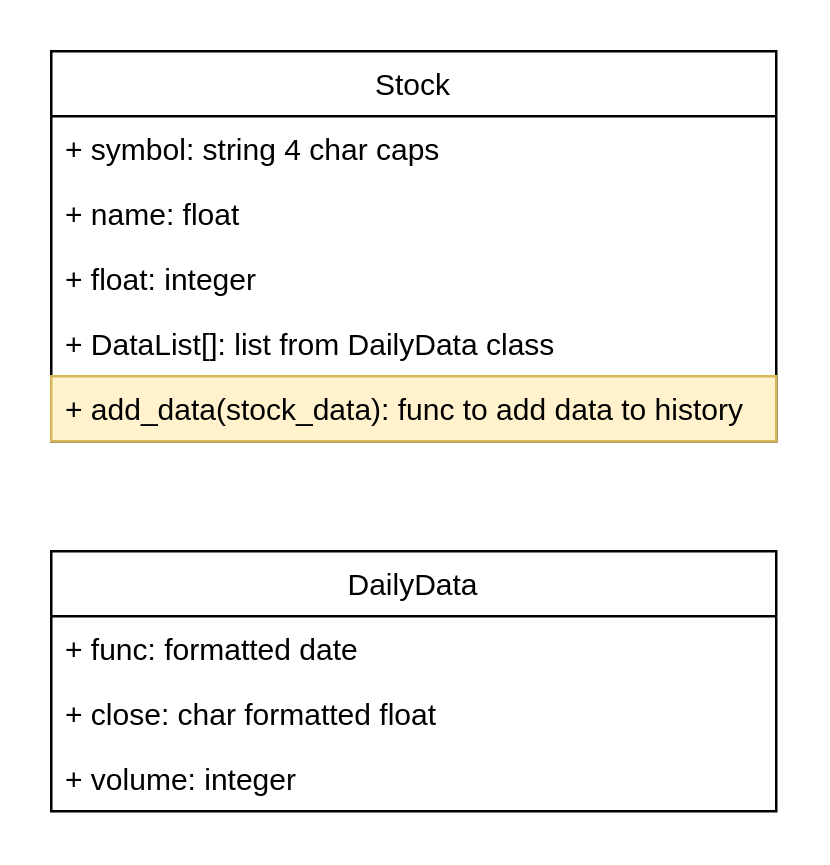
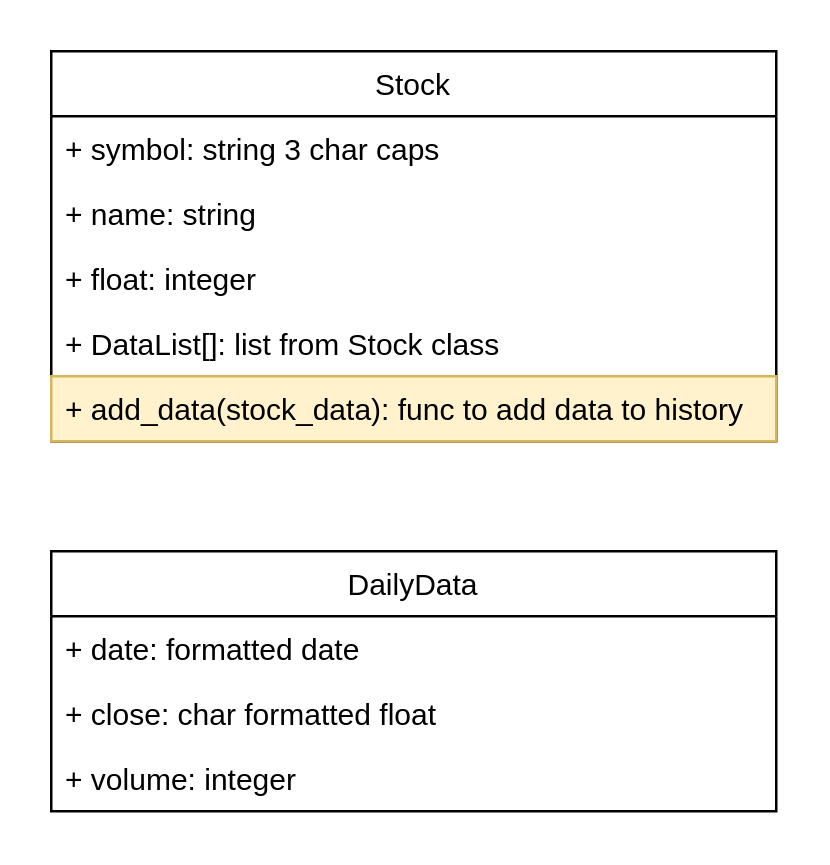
  <mxCell id="0" />
  <mxCell id="1" parent="0" />
  <mxCell id="2" value="Stock" style="swimlane;fontStyle=0;childLayout=stackLayout;horizontal=1;startSize=26;fillColor=none;horizontalStack=0;resizeParent=1;resizeParentMax=0;resizeLast=0;collapsible=1;marginBottom=0;" vertex="1" parent="1"><mxGeometry x="20" y="20" width="290" height="156" as="geometry" /></mxCell>
- <mxCell id="3" value="+ symbol: string 4 char caps" style="text;strokeColor=none;fillColor=none;align=left;verticalAlign=top;spacingLeft=4;spacingRight=4;overflow=hidden;rotatable=0;points=[[0,0.5],[1,0.5]];portConstraint=eastwest;" vertex="1" parent="2"><mxGeometry y="26" width="290" height="26" as="geometry" /></mxCell>
- <mxCell id="4" value="+ name: float" style="text;strokeColor=none;fillColor=none;align=left;verticalAlign=top;spacingLeft=4;spacingRight=4;overflow=hidden;rotatable=0;points=[[0,0.5],[1,0.5]];portConstraint=eastwest;" vertex="1" parent="2"><mxGeometry y="52" width="290" height="26" as="geometry" /></mxCell>
+ <mxCell id="3" value="+ symbol: string 3 char caps" style="text;strokeColor=none;fillColor=none;align=left;verticalAlign=top;spacingLeft=4;spacingRight=4;overflow=hidden;rotatable=0;points=[[0,0.5],[1,0.5]];portConstraint=eastwest;" vertex="1" parent="2"><mxGeometry y="26" width="290" height="26" as="geometry" /></mxCell>
+ <mxCell id="4" value="+ name: string" style="text;strokeColor=none;fillColor=none;align=left;verticalAlign=top;spacingLeft=4;spacingRight=4;overflow=hidden;rotatable=0;points=[[0,0.5],[1,0.5]];portConstraint=eastwest;" vertex="1" parent="2"><mxGeometry y="52" width="290" height="26" as="geometry" /></mxCell>
  <mxCell id="5" value="+ float: integer" style="text;strokeColor=none;fillColor=none;align=left;verticalAlign=top;spacingLeft=4;spacingRight=4;overflow=hidden;rotatable=0;points=[[0,0.5],[1,0.5]];portConstraint=eastwest;" vertex="1" parent="2"><mxGeometry y="78" width="290" height="26" as="geometry" /></mxCell>
- <mxCell id="6" value="+ DataList[]: list from DailyData class" style="text;strokeColor=none;fillColor=none;align=left;verticalAlign=top;spacingLeft=4;spacingRight=4;overflow=hidden;rotatable=0;points=[[0,0.5],[1,0.5]];portConstraint=eastwest;" vertex="1" parent="2"><mxGeometry y="104" width="290" height="26" as="geometry" /></mxCell>
+ <mxCell id="6" value="+ DataList[]: list from Stock class" style="text;strokeColor=none;fillColor=none;align=left;verticalAlign=top;spacingLeft=4;spacingRight=4;overflow=hidden;rotatable=0;points=[[0,0.5],[1,0.5]];portConstraint=eastwest;" vertex="1" parent="2"><mxGeometry y="104" width="290" height="26" as="geometry" /></mxCell>
  <mxCell id="7" value="+ add_data(stock_data): func to add data to history" style="text;strokeColor=#d6b656;fillColor=#fff2cc;align=left;verticalAlign=top;spacingLeft=4;spacingRight=4;overflow=hidden;rotatable=0;points=[[0,0.5],[1,0.5]];portConstraint=eastwest;" vertex="1" parent="2"><mxGeometry y="130" width="290" height="26" as="geometry" /></mxCell>
  <mxCell id="8" value="DailyData" style="swimlane;fontStyle=0;childLayout=stackLayout;horizontal=1;startSize=26;fillColor=none;horizontalStack=0;resizeParent=1;resizeParentMax=0;resizeLast=0;collapsible=1;marginBottom=0;" vertex="1" parent="1"><mxGeometry x="20" y="220" width="290" height="104" as="geometry" /></mxCell>
- <mxCell id="9" value="+ func: formatted date" style="text;strokeColor=none;fillColor=none;align=left;verticalAlign=top;spacingLeft=4;spacingRight=4;overflow=hidden;rotatable=0;points=[[0,0.5],[1,0.5]];portConstraint=eastwest;" vertex="1" parent="8"><mxGeometry y="26" width="290" height="26" as="geometry" /></mxCell>
+ <mxCell id="9" value="+ date: formatted date" style="text;strokeColor=none;fillColor=none;align=left;verticalAlign=top;spacingLeft=4;spacingRight=4;overflow=hidden;rotatable=0;points=[[0,0.5],[1,0.5]];portConstraint=eastwest;" vertex="1" parent="8"><mxGeometry y="26" width="290" height="26" as="geometry" /></mxCell>
  <mxCell id="10" value="+ close: char formatted float " style="text;strokeColor=none;fillColor=none;align=left;verticalAlign=top;spacingLeft=4;spacingRight=4;overflow=hidden;rotatable=0;points=[[0,0.5],[1,0.5]];portConstraint=eastwest;" vertex="1" parent="8"><mxGeometry y="52" width="290" height="26" as="geometry" /></mxCell>
  <mxCell id="11" value="+ volume: integer" style="text;strokeColor=none;fillColor=none;align=left;verticalAlign=top;spacingLeft=4;spacingRight=4;overflow=hidden;rotatable=0;points=[[0,0.5],[1,0.5]];portConstraint=eastwest;" vertex="1" parent="8"><mxGeometry y="78" width="290" height="26" as="geometry" /></mxCell>
